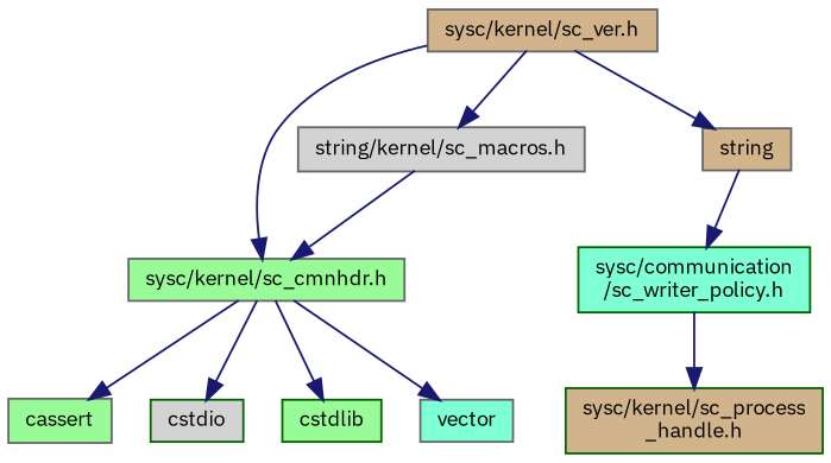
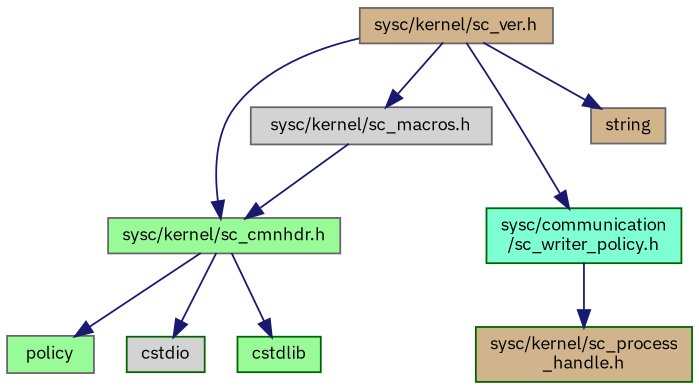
  digraph {
    fontname="IBM Plex Sans"
    node [color=gray40 fillcolor=tan fontname="IBM Plex Sans" fontsize=10 shape=record style=filled]
    edge [color=midnightblue fontname="IBM Plex Sans" fontsize=10 labelfontname=FreeSans labelfontsize=10 style=solid]
    n1 [fontcolor=black height=0.2 label="sysc/kernel/sc_ver.h" width=0.4]
    n2 [fillcolor=palegreen height=0.2 label="sysc/kernel/sc_cmnhdr.h" width=0.4]
-   n3 [fillcolor=lightgrey height=0.2 label="string/kernel/sc_macros.h" width=0.4]
+   n3 [fillcolor=lightgrey height=0.2 label="sysc/kernel/sc_macros.h" width=0.4]
    n4 [color=darkgreen fillcolor=aquamarine height=0.2 label="sysc/communication\l/sc_writer_policy.h" width=0.4]
    n5 [height=0.2 label=string width=0.4]
-   n6 [fillcolor=palegreen height=0.2 label=cassert width=0.4]
+   n6 [fillcolor=palegreen height=0.2 label=policy width=0.4]
    n7 [color=darkgreen fillcolor=lightgrey height=0.2 label=cstdio width=0.4]
    n8 [color=darkgreen fillcolor=palegreen height=0.2 label=cstdlib width=0.4]
-   n9 [fillcolor=aquamarine height=0.2 label=vector width=0.4]
    n10 [color=darkgreen height=0.2 label="sysc/kernel/sc_process\l_handle.h" width=0.4]
    n1 -> n2
    n1 -> n3
-   n5 -> n4
+   n1 -> n4
    n1 -> n5
    n2 -> n6
    n2 -> n7
    n2 -> n8
-   n2 -> n9
    n3 -> n2
    n4 -> n10
  }
